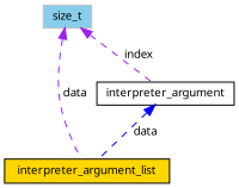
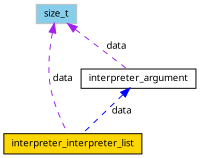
  digraph {
    node [color=black fontname=Sans fontsize=10 shape=record style=filled]
    edge [color=purple dir=back fontname=Sans fontsize=10 labelfontname=Sans labelfontsize=10 style=dashed]
-   n1 [fillcolor=gold fontcolor=black height=0.2 label=interpreter_argument_list width=0.4]
+   n1 [fillcolor=gold fontcolor=black height=0.2 label=interpreter_interpreter_list width=0.4]
    n2 [fillcolor=white height=0.2 label=interpreter_argument width=0.4]
    n3 [color=grey75 fillcolor=skyblue height=0.2 label=size_t width=0.4]
    n2 -> n1 [color=blue label=" data"]
    n3 -> n1 [label=" data"]
-   n3 -> n2 [label=" index"]
+   n3 -> n2 [label=" data"]
  }
